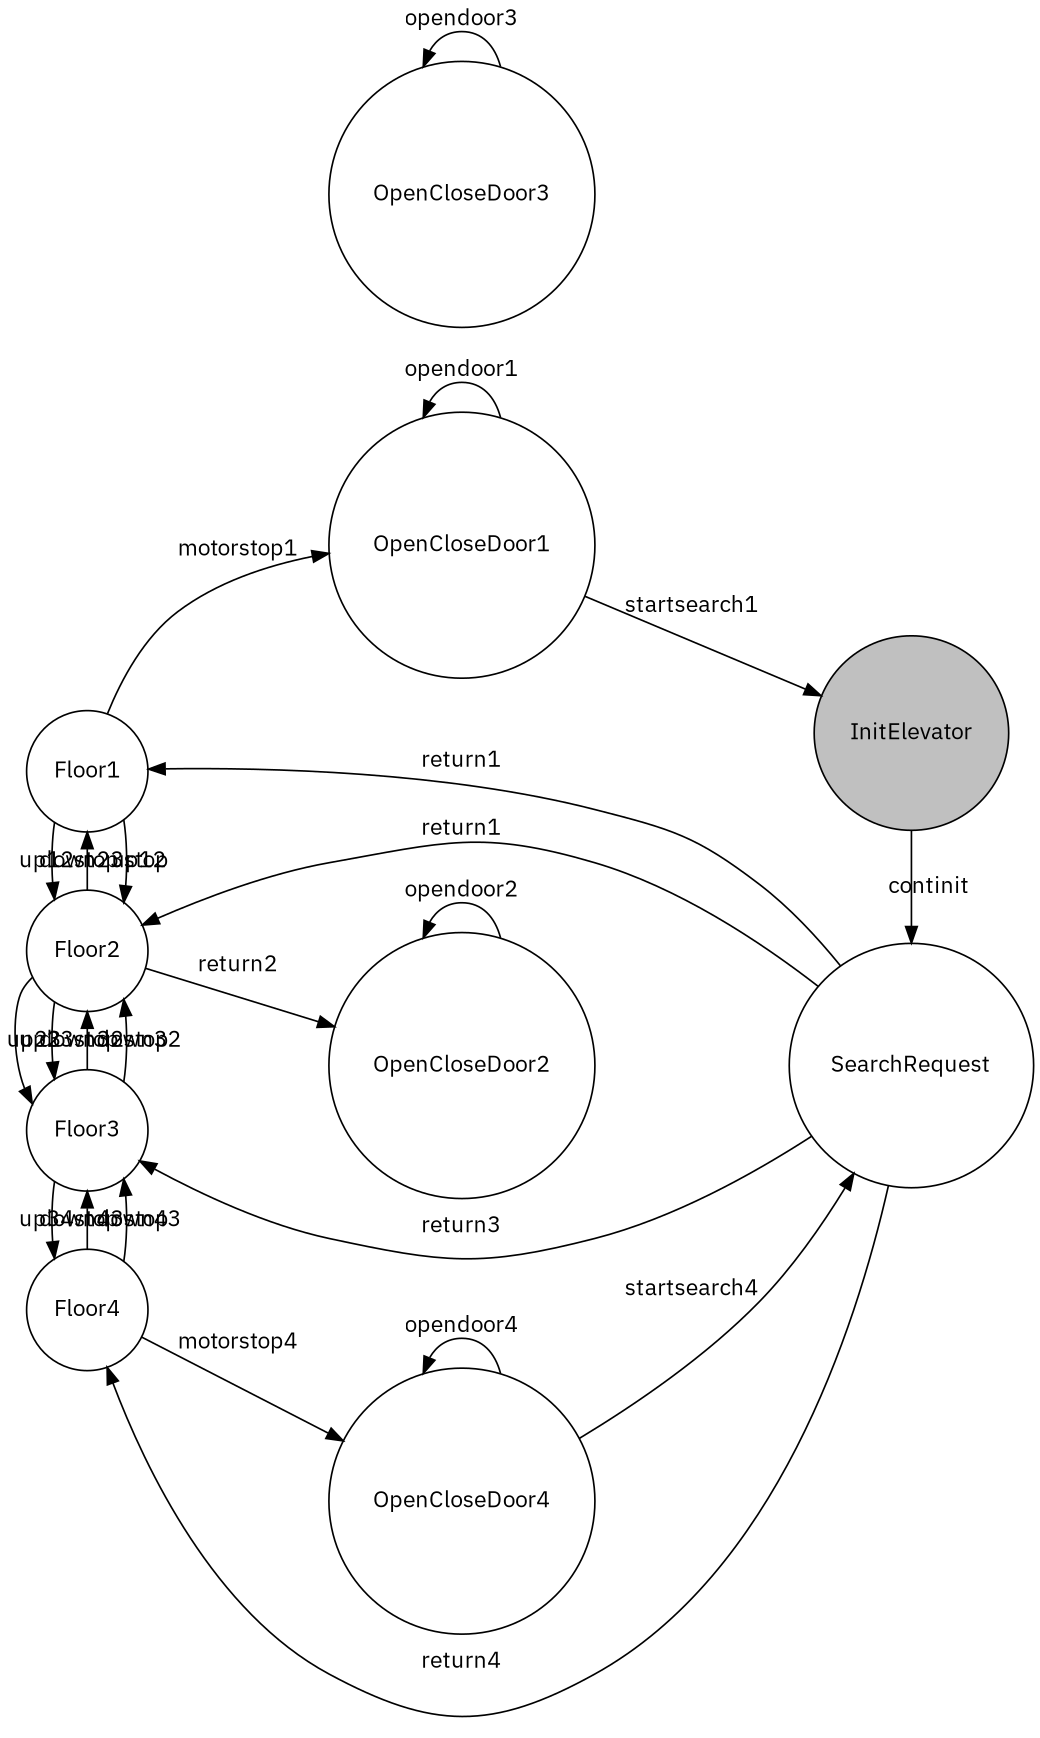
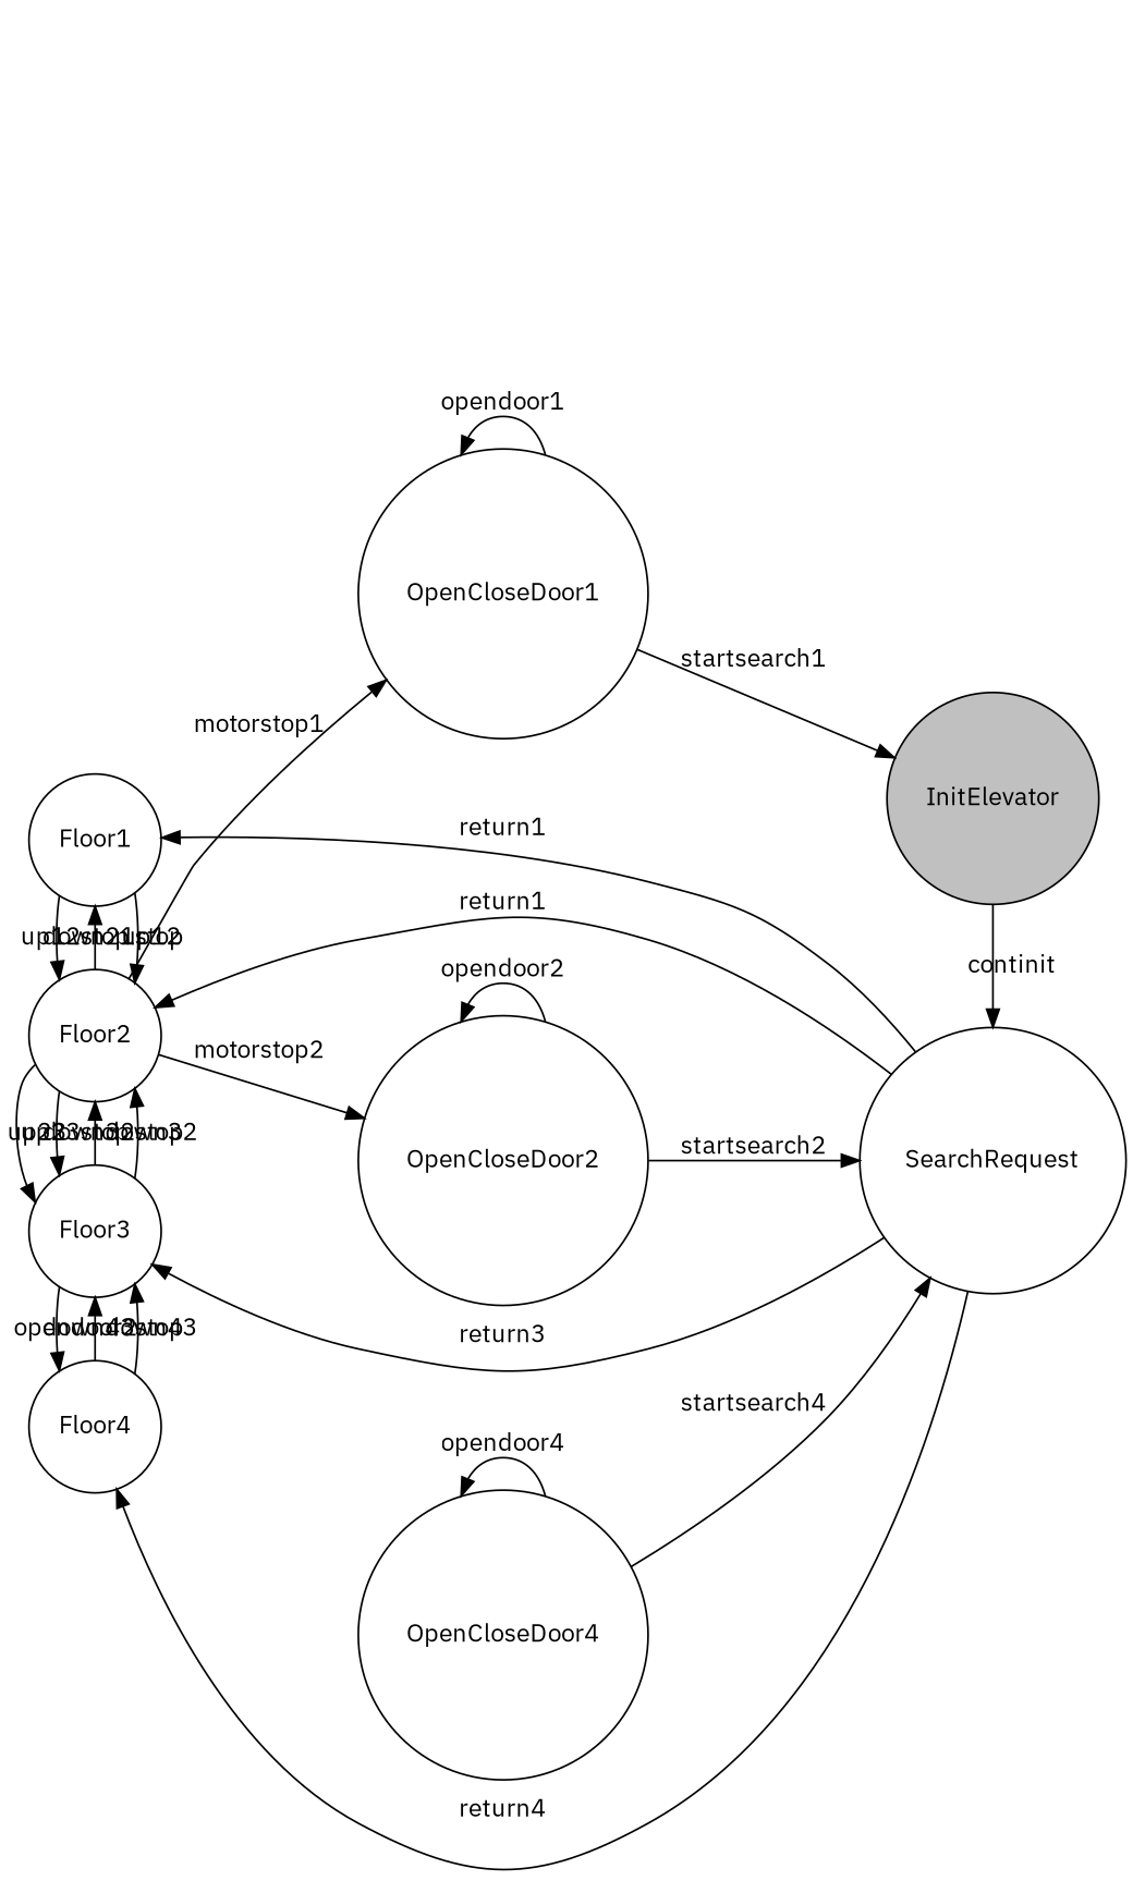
  digraph {
    fontname="IBM Plex Sans"
    newrank=true
    rankdir=RL
    node [color=black fillcolor=white fontname="IBM Plex Sans" shape=circle style=filled]
    edge [fontname="IBM Plex Sans"]
    n1 [label=<Floor4>]
    n2 [label=<Floor3>]
    n3 [label=<Floor2>]
    n4 [label=<Floor1>]
    n5 [fillcolor=gray label=<InitElevator>]
    n6 [label=<SearchRequest>]
    n7 [label=<OpenCloseDoor4>]
-   n8 [label=<OpenCloseDoor3>]
    n9 [label=<OpenCloseDoor2>]
    n10 [label=<OpenCloseDoor1>]
    subgraph sub_1 {
      rank=max
      n1
      n2
      n3
      n4
    }
    subgraph sub_2 {
      rank=min
      n5
      n6
    }
    subgraph sub_3 {
      rank=same
      n7
-     n8
      n9
      n10
    }
    n1 -> n2 [label=down43stop]
    n1 -> n2 [label=down43]
-   n1 -> n7 [label=motorstop4]
-   n2 -> n1 [label=up34stop]
+   n2 -> n1 [label=opendoor2]
    n2 -> n3 [label=down32stop]
    n2 -> n3 [label=down32]
    n3 -> n2 [label=up23stop]
    n3 -> n2 [label=up23]
-   n3 -> n4 [label=down23stop]
-   n3 -> n9 [label=return2]
+   n3 -> n4 [label=down21stop]
+   n3 -> n9 [label=motorstop2]
    n4 -> n3 [label=up12stop]
    n4 -> n3 [label=up12]
-   n4 -> n10 [label=motorstop1]
+   n3 -> n10 [label=motorstop1]
    n5 -> n6 [label=continit]
    n6 -> n1 [label=return4]
    n6 -> n2 [label=return3]
    n6 -> n3 [label=return1]
    n6 -> n4 [label=return1]
    n7 -> n6 [label=startsearch4]
    n7 -> n7 [label=opendoor4]
-   n8 -> n8 [label=opendoor3]
+   n9 -> n6 [label=startsearch2]
    n9 -> n9 [label=opendoor2]
    n10 -> n5 [label=startsearch1]
    n10 -> n10 [label=opendoor1]
  }
